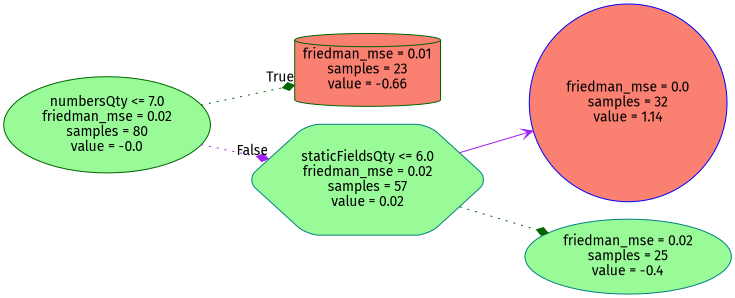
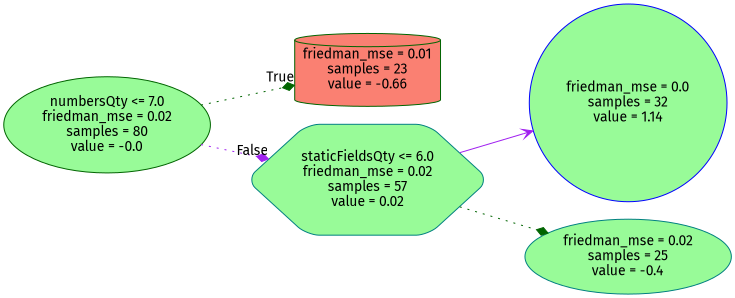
  digraph {
    rankdir=LR
    fontname="Fira Sans"
    node [color=darkgreen fillcolor=palegreen fontname="Fira Sans" shape=ellipse style="filled, rounded"]
    edge [fontname="Fira Sans" color=darkgreen style=dotted arrowhead=diamond]
    n1 [label="numbersQty <= 7.0\nfriedman_mse = 0.02\nsamples = 80\nvalue = -0.0"]
    n2 [fillcolor=salmon label="friedman_mse = 0.01\nsamples = 23\nvalue = -0.66" shape=cylinder]
    n3 [color=teal label="staticFieldsQty <= 6.0\nfriedman_mse = 0.02\nsamples = 57\nvalue = 0.02" shape=hexagon]
-   n4 [color=blue fillcolor=salmon label="friedman_mse = 0.0\nsamples = 32\nvalue = 1.14" shape=circle]
+   n4 [color=blue label="friedman_mse = 0.0\nsamples = 32\nvalue = 1.14" shape=circle]
    n5 [color=teal label="friedman_mse = 0.02\nsamples = 25\nvalue = -0.4"]
    n1 -> n2 [headlabel=True labelangle=45 labeldistance=2.5]
    n1 -> n3 [headlabel=False labelangle=-45 labeldistance=2.5 color=purple]
    n3 -> n4 [color=purple style=solid arrowhead=vee]
    n3 -> n5
  }
